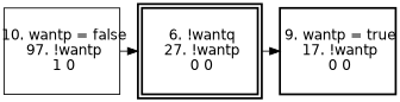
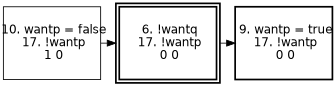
  digraph {
    rankdir=LR
    ranksep=.25
    node [fixedsize=true fontname=Helvetica fontsize=14 shape=box style=bold]
-   n1 [height=1.2 label=" 6. !wantq\n 27. !wantp\n 0 0\n" peripheries=2 width=1.6]
+   n1 [height=1.2 label=" 6. !wantq\n 17. !wantp\n 0 0\n" peripheries=2 width=1.6]
    n2 [height=1.2 label=" 9. wantp = true\n 17. !wantp\n 0 0\n" width=1.6]
-   n3 [height=1.2 label=" 10. wantp = false\n 97. !wantp\n 1 0\n" width=1.6 style=""]
+   n3 [height=1.2 label=" 10. wantp = false\n 17. !wantp\n 1 0\n" width=1.6 style=""]
    n1 -> n2
    n3 -> n1
  }
